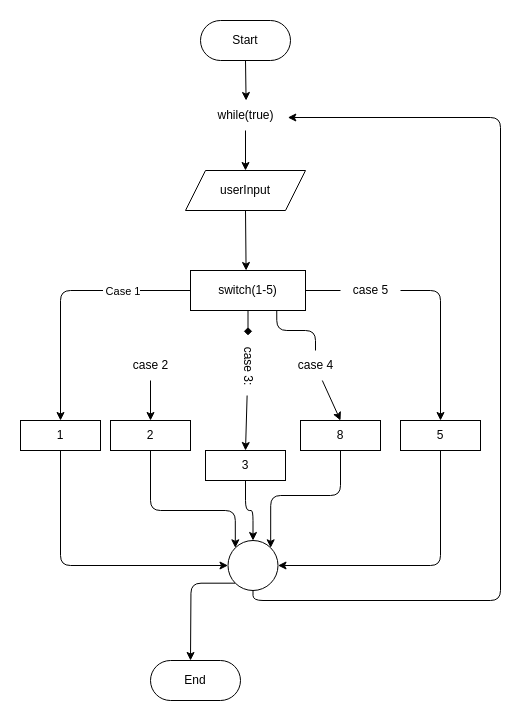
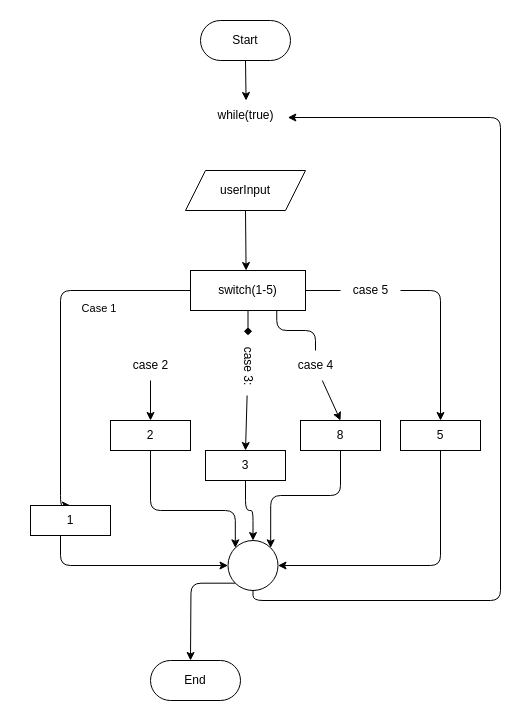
  <mxCell id="0" />
  <mxCell id="1" parent="0" />
  <mxCell id="2" style="edgeStyle=none;html=1;exitX=0.5;exitY=1;exitDx=0;exitDy=0;" parent="1" source="3" edge="1"><mxGeometry relative="1" as="geometry"><mxPoint x="245.588" y="100" as="targetPoint" /></mxGeometry></mxCell>
  <mxCell id="3" value="Start" style="rounded=1;whiteSpace=wrap;html=1;arcSize=50;" parent="1" vertex="1"><mxGeometry x="200" y="20" width="90" height="40" as="geometry" /></mxCell>
  <mxCell id="4" style="edgeStyle=none;html=1;exitX=0.5;exitY=1;exitDx=0;exitDy=0;" parent="1" source="5" edge="1"><mxGeometry relative="1" as="geometry"><mxPoint x="245.588" y="270" as="targetPoint" /></mxGeometry></mxCell>
  <mxCell id="5" value="userInput" style="shape=parallelogram;perimeter=parallelogramPerimeter;whiteSpace=wrap;html=1;fixedSize=1;" parent="1" vertex="1"><mxGeometry x="185" y="170" width="120" height="40" as="geometry" /></mxCell>
- <mxCell id="6" value="" style="edgeStyle=none;html=1;" parent="1" source="7" target="5" edge="1"><mxGeometry relative="1" as="geometry" /></mxCell>
  <mxCell id="7" value="while(true)" style="text;html=1;align=center;verticalAlign=middle;resizable=0;points=[];autosize=1;strokeColor=none;fillColor=none;" parent="1" vertex="1"><mxGeometry x="205" y="100" width="80" height="30" as="geometry" /></mxCell>
  <mxCell id="8" style="edgeStyle=orthogonalEdgeStyle;html=1;entryX=0.5;entryY=0;entryDx=0;entryDy=0;startArrow=none;exitX=1;exitY=0.5;exitDx=0;exitDy=0;" parent="1" source="31" target="21" edge="1"><mxGeometry relative="1" as="geometry"><mxPoint x="470" y="420" as="targetPoint" /><mxPoint x="370" y="290" as="sourcePoint" /><Array as="points"><mxPoint x="440" y="290" /></Array></mxGeometry></mxCell>
  <mxCell id="9" style="edgeStyle=orthogonalEdgeStyle;html=1;exitX=0;exitY=0.5;exitDx=0;exitDy=0;entryX=0.5;entryY=0;entryDx=0;entryDy=0;" parent="1" source="11" target="13" edge="1"><mxGeometry relative="1" as="geometry"><mxPoint x="30" y="420" as="targetPoint" /><Array as="points"><mxPoint x="60" y="290" /></Array></mxGeometry></mxCell>
  <mxCell id="10" value="&amp;nbsp;Case 1" style="edgeLabel;html=1;align=center;verticalAlign=middle;resizable=0;points=[];" parent="9" vertex="1" connectable="0"><mxGeometry x="-0.177" y="-1" relative="1" as="geometry"><mxPoint x="37" y="1" as="offset" /></mxGeometry></mxCell>
  <mxCell id="11" value="switch(1-5)" style="whiteSpace=wrap;html=1;" parent="1" vertex="1"><mxGeometry x="190" y="270" width="115" height="40" as="geometry" /></mxCell>
  <mxCell id="12" style="edgeStyle=orthogonalEdgeStyle;html=1;entryX=0;entryY=0.5;entryDx=0;entryDy=0;" parent="1" source="13" target="34" edge="1"><mxGeometry relative="1" as="geometry"><Array as="points"><mxPoint x="60" y="565" /></Array></mxGeometry></mxCell>
- <mxCell id="13" value="1" style="whiteSpace=wrap;html=1;" parent="1" vertex="1"><mxGeometry x="20" y="420" width="80" height="30" as="geometry" /></mxCell>
+ <mxCell id="13" value="1" style="whiteSpace=wrap;html=1;" parent="1" vertex="1"><mxGeometry x="30" y="505" width="80" height="30" as="geometry" /></mxCell>
  <mxCell id="14" style="edgeStyle=orthogonalEdgeStyle;html=1;entryX=0;entryY=0;entryDx=0;entryDy=0;" parent="1" source="15" target="34" edge="1"><mxGeometry relative="1" as="geometry"><Array as="points"><mxPoint x="150" y="510" /><mxPoint x="235" y="510" /></Array></mxGeometry></mxCell>
  <mxCell id="15" value="2" style="whiteSpace=wrap;html=1;" parent="1" vertex="1"><mxGeometry x="110" y="420" width="80" height="30" as="geometry" /></mxCell>
  <mxCell id="16" style="edgeStyle=orthogonalEdgeStyle;html=1;exitX=0.5;exitY=1;exitDx=0;exitDy=0;entryX=0.5;entryY=0;entryDx=0;entryDy=0;" parent="1" source="17" target="34" edge="1"><mxGeometry relative="1" as="geometry" /></mxCell>
  <mxCell id="17" value="3" style="whiteSpace=wrap;html=1;" parent="1" vertex="1"><mxGeometry x="205" y="450" width="80" height="30" as="geometry" /></mxCell>
  <mxCell id="18" style="edgeStyle=orthogonalEdgeStyle;html=1;exitX=0.5;exitY=1;exitDx=0;exitDy=0;entryX=1;entryY=0;entryDx=0;entryDy=0;" parent="1" source="19" target="34" edge="1"><mxGeometry relative="1" as="geometry" /></mxCell>
  <mxCell id="19" value="8" style="whiteSpace=wrap;html=1;" parent="1" vertex="1"><mxGeometry x="300" y="420" width="80" height="30" as="geometry" /></mxCell>
  <mxCell id="20" style="edgeStyle=orthogonalEdgeStyle;html=1;exitX=0.5;exitY=1;exitDx=0;exitDy=0;entryX=1;entryY=0.5;entryDx=0;entryDy=0;" parent="1" source="21" target="34" edge="1"><mxGeometry relative="1" as="geometry" /></mxCell>
  <mxCell id="21" value="5" style="whiteSpace=wrap;html=1;" parent="1" vertex="1"><mxGeometry x="400" y="420" width="80" height="30" as="geometry" /></mxCell>
  <mxCell id="22" style="edgeStyle=none;html=1;" parent="1" source="23" target="15" edge="1"><mxGeometry relative="1" as="geometry" /></mxCell>
  <mxCell id="23" value="case 2" style="text;html=1;align=center;verticalAlign=middle;resizable=0;points=[];autosize=1;strokeColor=none;fillColor=none;" parent="1" vertex="1"><mxGeometry x="120" y="350" width="60" height="30" as="geometry" /></mxCell>
  <mxCell id="24" value="" style="edgeStyle=none;html=1;exitX=0.5;exitY=1;exitDx=0;exitDy=0;endArrow=diamond;" parent="1" source="11" target="26" edge="1"><mxGeometry relative="1" as="geometry"><mxPoint x="247.941" y="420" as="targetPoint" /><mxPoint x="247.5" y="310" as="sourcePoint" /></mxGeometry></mxCell>
  <mxCell id="25" style="edgeStyle=none;html=1;entryX=0.5;entryY=0;entryDx=0;entryDy=0;" parent="1" source="26" target="17" edge="1"><mxGeometry relative="1" as="geometry" /></mxCell>
  <mxCell id="26" value="case 3:" style="text;html=1;align=center;verticalAlign=middle;resizable=0;points=[];autosize=1;strokeColor=none;fillColor=none;rotation=90;" parent="1" vertex="1"><mxGeometry x="217.5" y="350" width="60" height="30" as="geometry" /></mxCell>
  <mxCell id="27" value="" style="edgeStyle=orthogonalEdgeStyle;html=1;exitX=0.75;exitY=1;exitDx=0;exitDy=0;entryX=0.5;entryY=0;entryDx=0;entryDy=0;endArrow=none;" parent="1" source="11" target="29" edge="1"><mxGeometry relative="1" as="geometry"><mxPoint x="340" y="420" as="targetPoint" /><mxPoint x="276.25" y="310" as="sourcePoint" /></mxGeometry></mxCell>
  <mxCell id="28" style="edgeStyle=none;html=1;entryX=0.5;entryY=0;entryDx=0;entryDy=0;" parent="1" source="29" target="19" edge="1"><mxGeometry relative="1" as="geometry" /></mxCell>
  <mxCell id="29" value="case 4" style="text;html=1;align=center;verticalAlign=middle;resizable=0;points=[];autosize=1;strokeColor=none;fillColor=none;" parent="1" vertex="1"><mxGeometry x="285" y="350" width="60" height="30" as="geometry" /></mxCell>
  <mxCell id="30" value="" style="edgeStyle=orthogonalEdgeStyle;html=1;startArrow=none;exitX=1;exitY=0.5;exitDx=0;exitDy=0;endArrow=none;" parent="1" source="11" target="31" edge="1"><mxGeometry relative="1" as="geometry"><mxPoint x="440" y="420" as="targetPoint" /><mxPoint x="305" y="290" as="sourcePoint" /><Array as="points" /></mxGeometry></mxCell>
  <mxCell id="31" value="case 5" style="text;html=1;align=center;verticalAlign=middle;resizable=0;points=[];autosize=1;strokeColor=none;fillColor=none;" parent="1" vertex="1"><mxGeometry x="340" y="275" width="60" height="30" as="geometry" /></mxCell>
  <mxCell id="32" style="edgeStyle=orthogonalEdgeStyle;html=1;exitX=0.5;exitY=1;exitDx=0;exitDy=0;entryX=1.029;entryY=0.567;entryDx=0;entryDy=0;entryPerimeter=0;" parent="1" source="34" target="7" edge="1"><mxGeometry relative="1" as="geometry"><mxPoint x="560" y="100" as="targetPoint" /><Array as="points"><mxPoint x="253" y="600" /><mxPoint x="500" y="600" /><mxPoint x="500" y="117" /></Array></mxGeometry></mxCell>
  <mxCell id="33" style="edgeStyle=orthogonalEdgeStyle;html=1;exitX=0;exitY=1;exitDx=0;exitDy=0;" edge="1" parent="1" source="34"><mxGeometry relative="1" as="geometry"><mxPoint x="190" y="660" as="targetPoint" /></mxGeometry></mxCell>
  <mxCell id="34" value="" style="ellipse;whiteSpace=wrap;html=1;aspect=fixed;" parent="1" vertex="1"><mxGeometry x="227.5" y="540" width="50" height="50" as="geometry" /></mxCell>
  <mxCell id="35" value="End" style="rounded=1;whiteSpace=wrap;html=1;arcSize=50;" vertex="1" parent="1"><mxGeometry x="150" y="660" width="90" height="40" as="geometry" /></mxCell>
